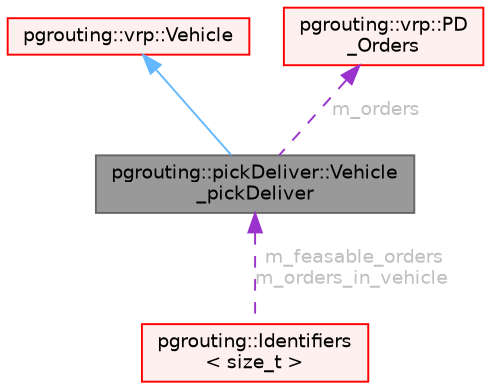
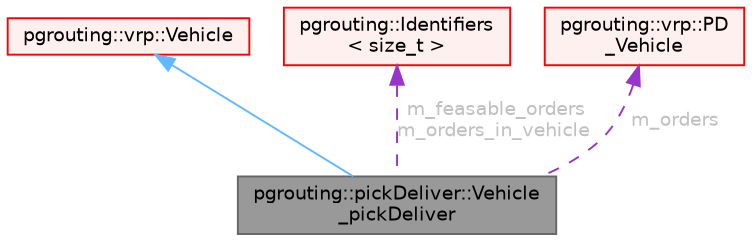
  digraph {
    node [color=red fillcolor="#FFF0F0" fontname=Helvetica fontsize=10 shape=box style=filled]
    edge [color=darkorchid3 dir=back fontname=Helvetica fontsize=10 labelfontname=Helvetica labelfontsize=10 style=dashed fontcolor=grey]
    n1 [color=gray40 fillcolor=grey60 fontcolor=black height=0.2 label="pgrouting::pickDeliver::Vehicle\l_pickDeliver" width=0.4]
    n2 [height=0.2 label="pgrouting::vrp::Vehicle" width=0.4]
    n3 [height=0.2 label="pgrouting::Identifiers\l\< size_t \>" width=0.4]
-   n4 [height=0.2 label="pgrouting::vrp::PD\l_Orders" width=0.4]
+   n4 [height=0.2 label="pgrouting::vrp::PD\l_Vehicle" width=0.4]
    n2 -> n1 [color=steelblue1 style=solid fontcolor=""]
-   n1 -> n3 [label=" m_feasable_orders\nm_orders_in_vehicle"]
+   n3 -> n1 [label=" m_feasable_orders\nm_orders_in_vehicle"]
    n4 -> n1 [label=" m_orders"]
  }
